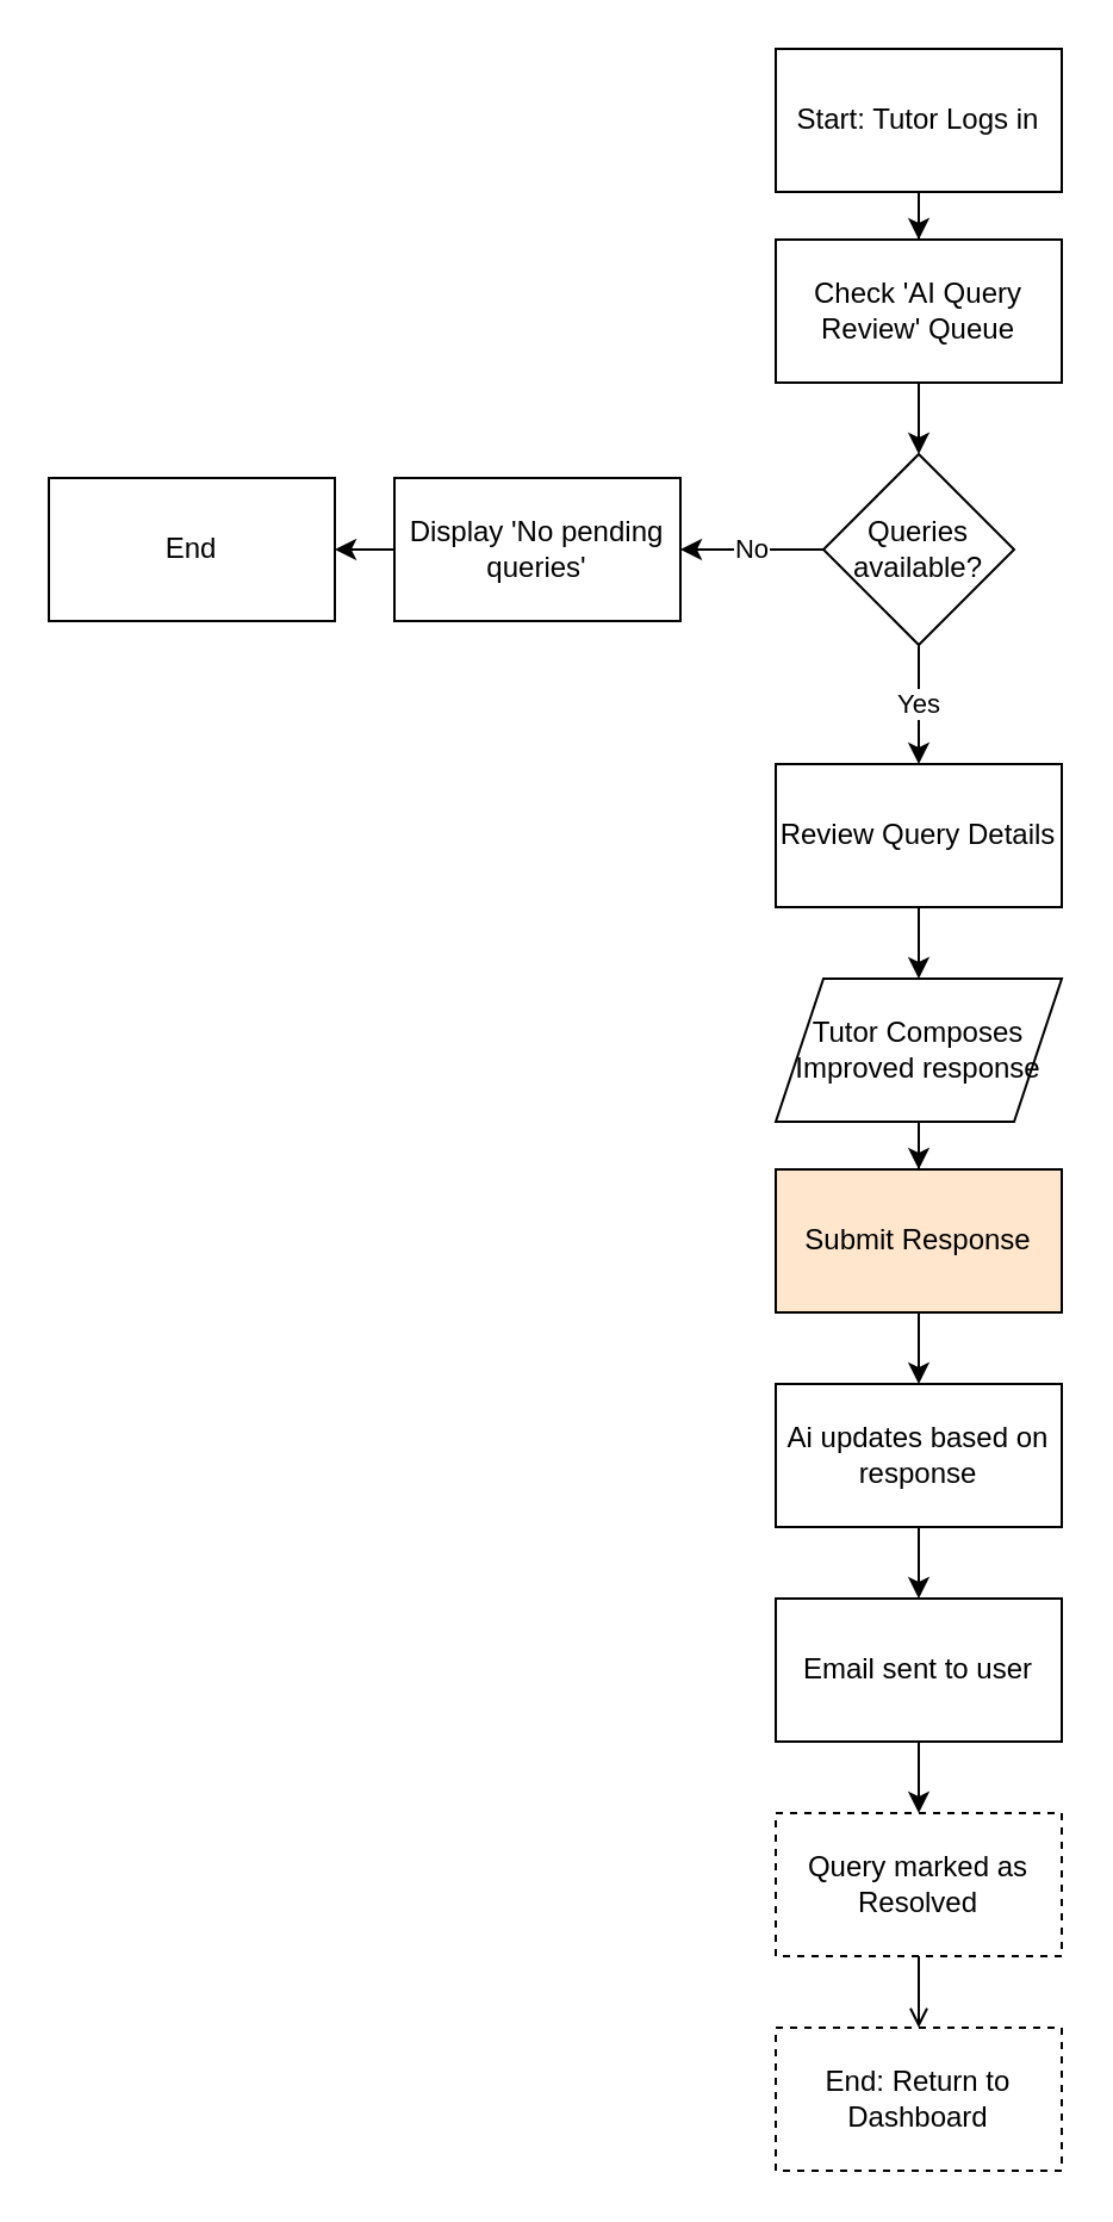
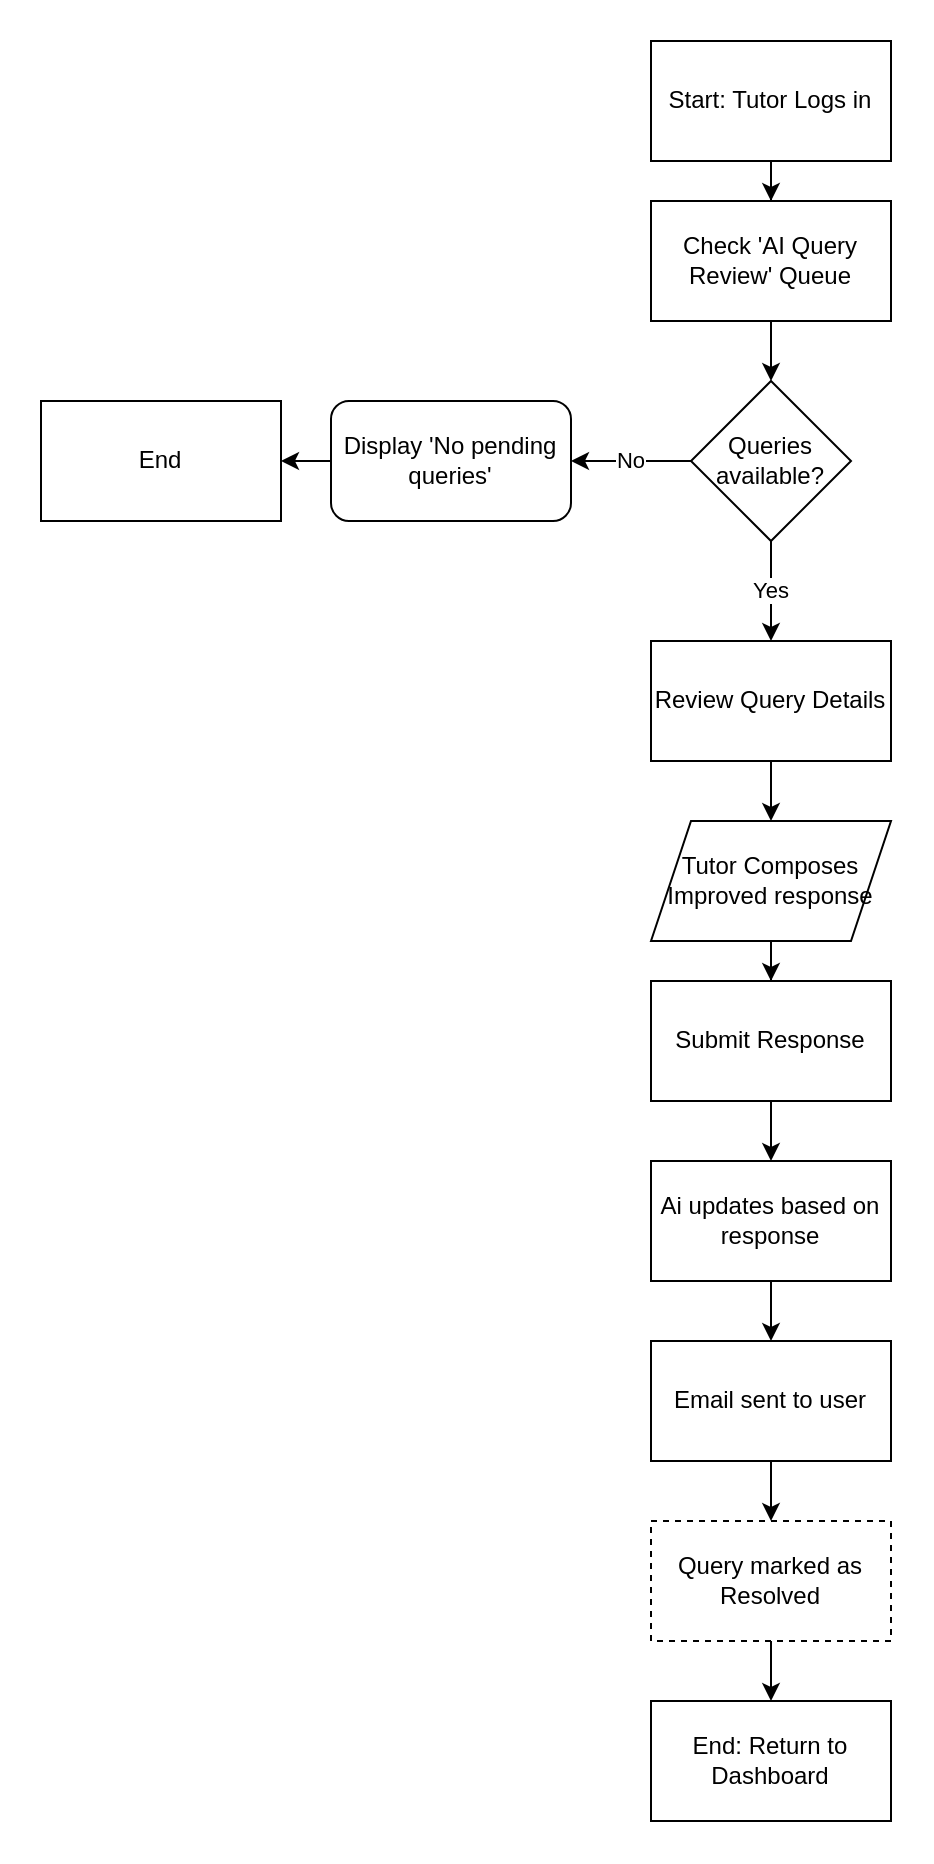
  <mxCell id="0" />
  <mxCell id="1" parent="0" />
  <mxCell id="2" value="" style="edgeStyle=orthogonalEdgeStyle;rounded=0;orthogonalLoop=1;jettySize=auto;html=1;" edge="1" parent="1" source="3" target="5"><mxGeometry relative="1" as="geometry" /></mxCell>
  <mxCell id="3" value="Start: Tutor Logs in" style="rounded=0;whiteSpace=wrap;html=1;" vertex="1" parent="1"><mxGeometry x="325" y="20" width="120" height="60" as="geometry" /></mxCell>
  <mxCell id="4" value="" style="edgeStyle=orthogonalEdgeStyle;rounded=0;orthogonalLoop=1;jettySize=auto;html=1;" edge="1" parent="1" source="5" target="8"><mxGeometry relative="1" as="geometry" /></mxCell>
  <mxCell id="5" value="Check 'AI Query Review' Queue" style="whiteSpace=wrap;html=1;rounded=0;" vertex="1" parent="1"><mxGeometry x="325" y="100" width="120" height="60" as="geometry" /></mxCell>
  <mxCell id="6" value="No" style="edgeStyle=orthogonalEdgeStyle;rounded=0;orthogonalLoop=1;jettySize=auto;html=1;" edge="1" parent="1" source="8" target="10"><mxGeometry relative="1" as="geometry" /></mxCell>
  <mxCell id="7" value="Yes" style="edgeStyle=orthogonalEdgeStyle;rounded=0;orthogonalLoop=1;jettySize=auto;html=1;" edge="1" parent="1" source="8" target="13"><mxGeometry relative="1" as="geometry" /></mxCell>
  <mxCell id="8" value="Queries available?" style="rhombus;whiteSpace=wrap;html=1;rounded=0;" vertex="1" parent="1"><mxGeometry x="345" y="190" width="80" height="80" as="geometry" /></mxCell>
  <mxCell id="9" value="" style="edgeStyle=orthogonalEdgeStyle;rounded=0;orthogonalLoop=1;jettySize=auto;html=1;" edge="1" parent="1" source="10" target="11"><mxGeometry relative="1" as="geometry" /></mxCell>
- <mxCell id="10" value="Display 'No pending queries'" style="whiteSpace=wrap;html=1;rounded=0;" vertex="1" parent="1"><mxGeometry x="165" y="200" width="120" height="60" as="geometry" /></mxCell>
+ <mxCell id="10" value="Display 'No pending queries'" style="whiteSpace=wrap;html=1;rounded=1;" vertex="1" parent="1"><mxGeometry x="165" y="200" width="120" height="60" as="geometry" /></mxCell>
  <mxCell id="11" value="End" style="whiteSpace=wrap;html=1;rounded=0;" vertex="1" parent="1"><mxGeometry x="20" y="200" width="120" height="60" as="geometry" /></mxCell>
  <mxCell id="12" value="" style="edgeStyle=orthogonalEdgeStyle;rounded=0;orthogonalLoop=1;jettySize=auto;html=1;" edge="1" parent="1" source="13" target="15"><mxGeometry relative="1" as="geometry" /></mxCell>
  <mxCell id="13" value="Review Query Details" style="whiteSpace=wrap;html=1;rounded=0;" vertex="1" parent="1"><mxGeometry x="325" y="320" width="120" height="60" as="geometry" /></mxCell>
  <mxCell id="14" value="" style="edgeStyle=orthogonalEdgeStyle;rounded=0;orthogonalLoop=1;jettySize=auto;html=1;" edge="1" parent="1" source="15" target="17"><mxGeometry relative="1" as="geometry" /></mxCell>
  <mxCell id="15" value="Tutor Composes Improved response" style="shape=parallelogram;perimeter=parallelogramPerimeter;whiteSpace=wrap;html=1;fixedSize=1;rounded=0;" vertex="1" parent="1"><mxGeometry x="325" y="410" width="120" height="60" as="geometry" /></mxCell>
  <mxCell id="16" value="" style="edgeStyle=orthogonalEdgeStyle;rounded=0;orthogonalLoop=1;jettySize=auto;html=1;" edge="1" parent="1" source="17" target="19"><mxGeometry relative="1" as="geometry" /></mxCell>
- <mxCell id="17" value="Submit Response" style="whiteSpace=wrap;html=1;rounded=0;fillColor=#ffe6cc;" vertex="1" parent="1"><mxGeometry x="325" y="490" width="120" height="60" as="geometry" /></mxCell>
+ <mxCell id="17" value="Submit Response" style="whiteSpace=wrap;html=1;rounded=0;" vertex="1" parent="1"><mxGeometry x="325" y="490" width="120" height="60" as="geometry" /></mxCell>
  <mxCell id="18" value="" style="edgeStyle=orthogonalEdgeStyle;rounded=0;orthogonalLoop=1;jettySize=auto;html=1;" edge="1" parent="1" source="19" target="21"><mxGeometry relative="1" as="geometry" /></mxCell>
  <mxCell id="19" value="Ai updates based on response" style="whiteSpace=wrap;html=1;rounded=0;" vertex="1" parent="1"><mxGeometry x="325" y="580" width="120" height="60" as="geometry" /></mxCell>
  <mxCell id="20" value="" style="edgeStyle=orthogonalEdgeStyle;rounded=0;orthogonalLoop=1;jettySize=auto;html=1;" edge="1" parent="1" source="21" target="23"><mxGeometry relative="1" as="geometry" /></mxCell>
  <mxCell id="21" value="Email sent to user" style="whiteSpace=wrap;html=1;rounded=0;" vertex="1" parent="1"><mxGeometry x="325" y="670" width="120" height="60" as="geometry" /></mxCell>
- <mxCell id="22" value="" style="edgeStyle=orthogonalEdgeStyle;rounded=0;orthogonalLoop=1;jettySize=auto;html=1;endArrow=open;" edge="1" parent="1" source="23" target="24"><mxGeometry relative="1" as="geometry" /></mxCell>
+ <mxCell id="22" value="" style="edgeStyle=orthogonalEdgeStyle;rounded=0;orthogonalLoop=1;jettySize=auto;html=1;" edge="1" parent="1" source="23" target="24"><mxGeometry relative="1" as="geometry" /></mxCell>
  <mxCell id="23" value="Query marked as Resolved" style="whiteSpace=wrap;html=1;rounded=0;dashed=1;" vertex="1" parent="1"><mxGeometry x="325" y="760" width="120" height="60" as="geometry" /></mxCell>
- <mxCell id="24" value="End: Return to Dashboard" style="whiteSpace=wrap;html=1;rounded=0;dashed=1;" vertex="1" parent="1"><mxGeometry x="325" y="850" width="120" height="60" as="geometry" /></mxCell>
+ <mxCell id="24" value="End: Return to Dashboard" style="whiteSpace=wrap;html=1;rounded=0;" vertex="1" parent="1"><mxGeometry x="325" y="850" width="120" height="60" as="geometry" /></mxCell>
